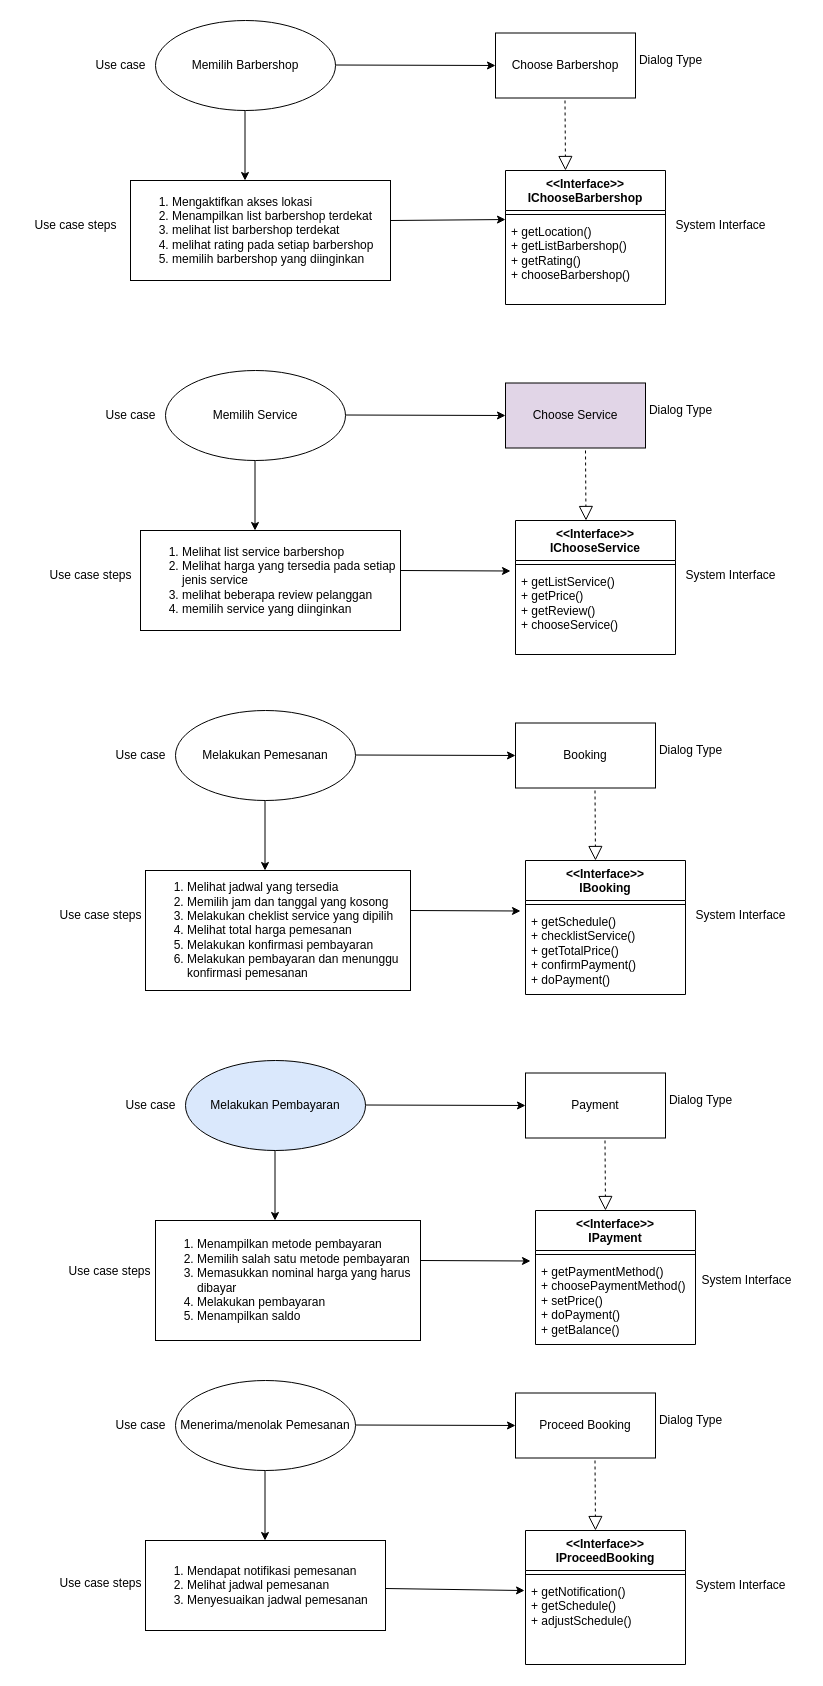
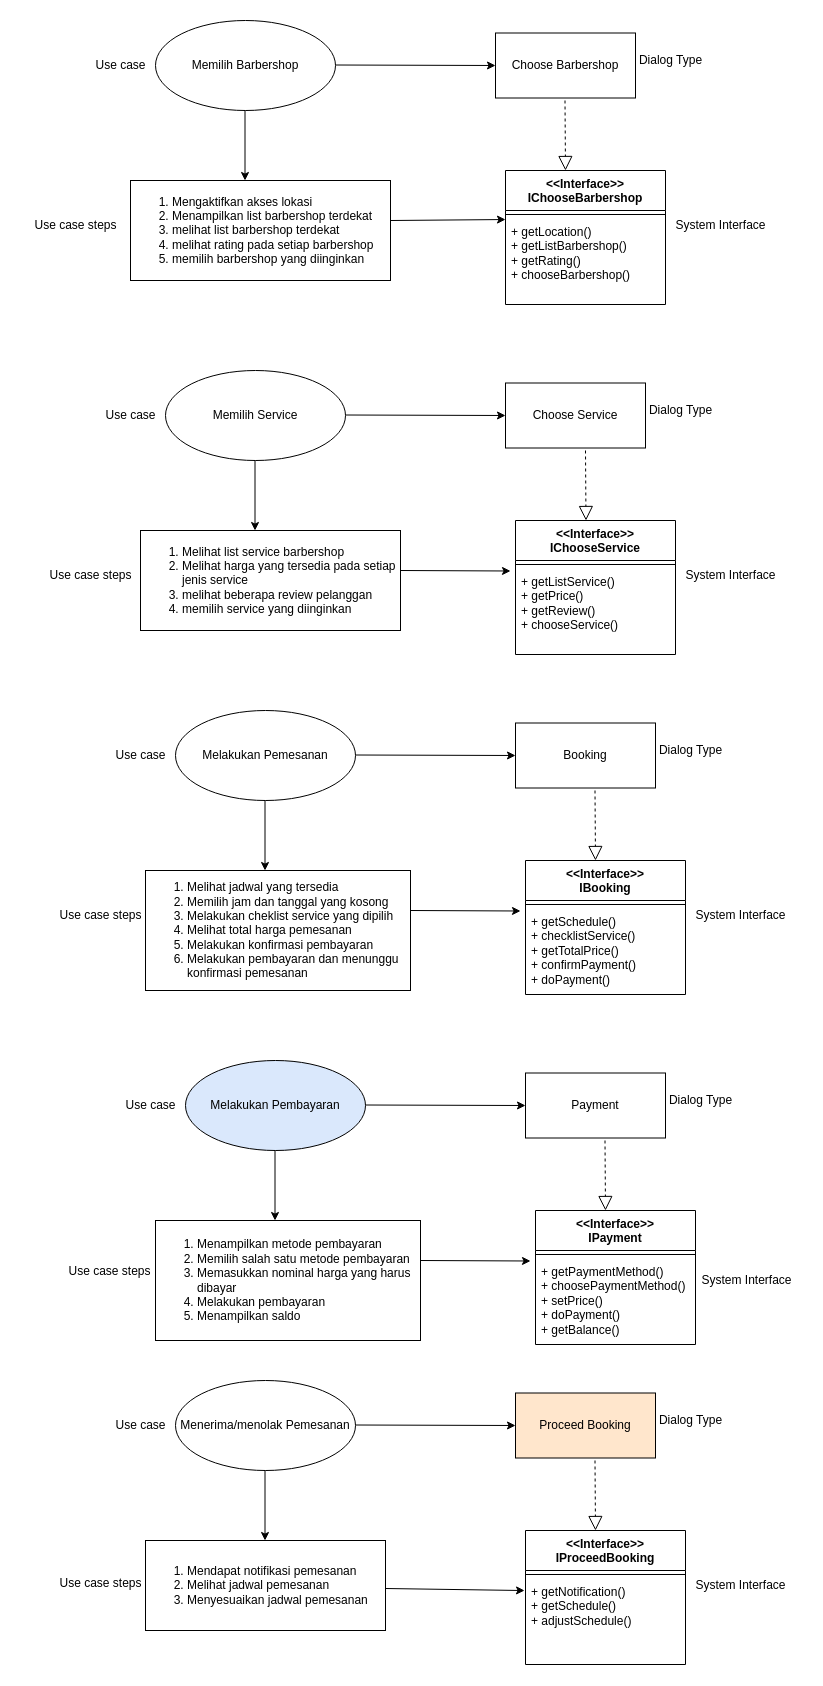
  <mxCell id="0" />
  <mxCell id="1" parent="0" />
  <mxCell id="2" value="Memilih Barbershop" style="ellipse;whiteSpace=wrap;html=1;" parent="1" vertex="1"><mxGeometry x="155" y="20" width="180" height="90" as="geometry" /></mxCell>
  <mxCell id="3" value="" style="endArrow=classic;html=1;rounded=0;" parent="1" edge="1"><mxGeometry width="50" height="50" relative="1" as="geometry"><mxPoint x="335" y="64.5" as="sourcePoint" /><mxPoint x="495" y="65" as="targetPoint" /></mxGeometry></mxCell>
  <mxCell id="4" value="Choose Barbershop" style="rounded=0;whiteSpace=wrap;html=1;" parent="1" vertex="1"><mxGeometry x="495" y="32.5" width="140" height="65" as="geometry" /></mxCell>
  <mxCell id="5" value="" style="endArrow=classic;html=1;rounded=0;" parent="1" edge="1"><mxGeometry width="50" height="50" relative="1" as="geometry"><mxPoint x="244.5" y="110" as="sourcePoint" /><mxPoint x="244.5" y="180" as="targetPoint" /></mxGeometry></mxCell>
  <mxCell id="6" value="&lt;ol&gt;&lt;li&gt;Mengaktifkan akses lokasi&lt;/li&gt;&lt;li&gt;Menampilkan list barbershop terdekat&lt;/li&gt;&lt;li&gt;melihat list barbershop terdekat&lt;/li&gt;&lt;li&gt;melihat rating pada setiap barbershop&lt;/li&gt;&lt;li&gt;memilih barbershop yang diinginkan&amp;nbsp;&lt;/li&gt;&lt;/ol&gt;" style="rounded=0;whiteSpace=wrap;html=1;align=left;" parent="1" vertex="1"><mxGeometry x="130" y="180" width="260" height="100" as="geometry" /></mxCell>
  <mxCell id="7" value="" style="endArrow=classic;html=1;rounded=0;entryX=0;entryY=0.012;entryDx=0;entryDy=0;entryPerimeter=0;" parent="1" edge="1" target="13"><mxGeometry width="50" height="50" relative="1" as="geometry"><mxPoint x="390" y="220" as="sourcePoint" /><mxPoint x="500" y="220.5" as="targetPoint" /></mxGeometry></mxCell>
  <mxCell id="8" value="Use case" style="text;html=1;align=center;verticalAlign=middle;resizable=0;points=[];autosize=1;strokeColor=none;fillColor=none;" parent="1" vertex="1"><mxGeometry x="85" y="50" width="70" height="30" as="geometry" /></mxCell>
  <mxCell id="9" value="Dialog Type" style="text;html=1;align=center;verticalAlign=middle;resizable=0;points=[];autosize=1;strokeColor=none;fillColor=none;" parent="1" vertex="1"><mxGeometry x="625" y="45" width="90" height="30" as="geometry" /></mxCell>
  <mxCell id="10" value="Use case steps" style="text;html=1;align=center;verticalAlign=middle;resizable=0;points=[];autosize=1;strokeColor=none;fillColor=none;" parent="1" vertex="1"><mxGeometry x="20" y="210" width="110" height="30" as="geometry" /></mxCell>
  <mxCell id="11" value="&amp;lt;&amp;lt;Interface&amp;gt;&amp;gt;&lt;br&gt;IChooseBarbershop" style="swimlane;fontStyle=1;align=center;verticalAlign=top;childLayout=stackLayout;horizontal=1;startSize=40;horizontalStack=0;resizeParent=1;resizeParentMax=0;resizeLast=0;collapsible=1;marginBottom=0;whiteSpace=wrap;html=1;" parent="1" vertex="1"><mxGeometry x="505" y="170" width="160" height="134" as="geometry" /></mxCell>
  <mxCell id="12" value="" style="line;strokeWidth=1;fillColor=none;align=left;verticalAlign=middle;spacingTop=-1;spacingLeft=3;spacingRight=3;rotatable=0;labelPosition=right;points=[];portConstraint=eastwest;strokeColor=inherit;" parent="11" vertex="1"><mxGeometry y="40" width="160" height="8" as="geometry" /></mxCell>
  <mxCell id="13" value="+ getLocation()&lt;br&gt;+ getListBarbershop()&lt;br&gt;+ getRating()&lt;br&gt;+ chooseBarbershop()" style="text;strokeColor=none;fillColor=none;align=left;verticalAlign=top;spacingLeft=4;spacingRight=4;overflow=hidden;rotatable=0;points=[[0,0.5],[1,0.5]];portConstraint=eastwest;whiteSpace=wrap;html=1;" parent="11" vertex="1"><mxGeometry y="48" width="160" height="86" as="geometry" /></mxCell>
  <mxCell id="14" value="System Interface" style="text;html=1;align=center;verticalAlign=middle;resizable=0;points=[];autosize=1;strokeColor=none;fillColor=none;" parent="1" vertex="1"><mxGeometry x="665" y="210" width="110" height="30" as="geometry" /></mxCell>
  <mxCell id="15" value="Memilih Service" style="ellipse;whiteSpace=wrap;html=1;" parent="1" vertex="1"><mxGeometry x="165" y="370" width="180" height="90" as="geometry" /></mxCell>
  <mxCell id="16" value="" style="endArrow=classic;html=1;rounded=0;" parent="1" edge="1"><mxGeometry width="50" height="50" relative="1" as="geometry"><mxPoint x="345" y="414.5" as="sourcePoint" /><mxPoint x="505" y="415" as="targetPoint" /></mxGeometry></mxCell>
- <mxCell id="17" value="Choose Service" style="rounded=0;whiteSpace=wrap;html=1;fillColor=#e1d5e7;" parent="1" vertex="1"><mxGeometry x="505" y="382.5" width="140" height="65" as="geometry" /></mxCell>
+ <mxCell id="17" value="Choose Service" style="rounded=0;whiteSpace=wrap;html=1;" parent="1" vertex="1"><mxGeometry x="505" y="382.5" width="140" height="65" as="geometry" /></mxCell>
  <mxCell id="18" value="" style="endArrow=classic;html=1;rounded=0;" parent="1" edge="1"><mxGeometry width="50" height="50" relative="1" as="geometry"><mxPoint x="254.5" y="460" as="sourcePoint" /><mxPoint x="254.5" y="530" as="targetPoint" /></mxGeometry></mxCell>
  <mxCell id="19" value="&lt;ol&gt;&lt;li&gt;Melihat list service barbershop&lt;/li&gt;&lt;li&gt;Melihat harga yang tersedia pada setiap jenis service&lt;/li&gt;&lt;li&gt;melihat beberapa review pelanggan&lt;/li&gt;&lt;li&gt;memilih service yang diinginkan&amp;nbsp;&lt;/li&gt;&lt;/ol&gt;" style="rounded=0;whiteSpace=wrap;html=1;align=left;" parent="1" vertex="1"><mxGeometry x="140" y="530" width="260" height="100" as="geometry" /></mxCell>
  <mxCell id="20" value="" style="endArrow=classic;html=1;rounded=0;" parent="1" edge="1"><mxGeometry width="50" height="50" relative="1" as="geometry"><mxPoint x="400" y="570" as="sourcePoint" /><mxPoint x="510" y="570.5" as="targetPoint" /></mxGeometry></mxCell>
  <mxCell id="21" value="Use case" style="text;html=1;align=center;verticalAlign=middle;resizable=0;points=[];autosize=1;strokeColor=none;fillColor=none;" parent="1" vertex="1"><mxGeometry x="95" y="400" width="70" height="30" as="geometry" /></mxCell>
  <mxCell id="22" value="Dialog Type" style="text;html=1;align=center;verticalAlign=middle;resizable=0;points=[];autosize=1;strokeColor=none;fillColor=none;" parent="1" vertex="1"><mxGeometry x="635" y="395" width="90" height="30" as="geometry" /></mxCell>
  <mxCell id="23" value="Use case steps" style="text;html=1;align=center;verticalAlign=middle;resizable=0;points=[];autosize=1;strokeColor=none;fillColor=none;" parent="1" vertex="1"><mxGeometry x="35" y="560" width="110" height="30" as="geometry" /></mxCell>
  <mxCell id="24" value="&amp;lt;&amp;lt;Interface&amp;gt;&amp;gt;&lt;br&gt;IChooseService" style="swimlane;fontStyle=1;align=center;verticalAlign=top;childLayout=stackLayout;horizontal=1;startSize=40;horizontalStack=0;resizeParent=1;resizeParentMax=0;resizeLast=0;collapsible=1;marginBottom=0;whiteSpace=wrap;html=1;" parent="1" vertex="1"><mxGeometry x="515" y="520" width="160" height="134" as="geometry" /></mxCell>
  <mxCell id="25" value="" style="line;strokeWidth=1;fillColor=none;align=left;verticalAlign=middle;spacingTop=-1;spacingLeft=3;spacingRight=3;rotatable=0;labelPosition=right;points=[];portConstraint=eastwest;strokeColor=inherit;" parent="24" vertex="1"><mxGeometry y="40" width="160" height="8" as="geometry" /></mxCell>
  <mxCell id="26" value="+ getListService()&lt;br&gt;+ getPrice()&lt;br&gt;+ getReview()&lt;br&gt;+ chooseService()" style="text;strokeColor=none;fillColor=none;align=left;verticalAlign=top;spacingLeft=4;spacingRight=4;overflow=hidden;rotatable=0;points=[[0,0.5],[1,0.5]];portConstraint=eastwest;whiteSpace=wrap;html=1;" parent="24" vertex="1"><mxGeometry y="48" width="160" height="86" as="geometry" /></mxCell>
  <mxCell id="27" value="System Interface" style="text;html=1;align=center;verticalAlign=middle;resizable=0;points=[];autosize=1;strokeColor=none;fillColor=none;" parent="1" vertex="1"><mxGeometry x="675" y="560" width="110" height="30" as="geometry" /></mxCell>
  <mxCell id="28" value="Melakukan Pemesanan" style="ellipse;whiteSpace=wrap;html=1;" vertex="1" parent="1"><mxGeometry x="175" y="710" width="180" height="90" as="geometry" /></mxCell>
  <mxCell id="29" value="" style="endArrow=classic;html=1;rounded=0;" edge="1" parent="1"><mxGeometry width="50" height="50" relative="1" as="geometry"><mxPoint x="355" y="754.5" as="sourcePoint" /><mxPoint x="515" y="755" as="targetPoint" /></mxGeometry></mxCell>
  <mxCell id="30" value="Booking" style="rounded=0;whiteSpace=wrap;html=1;" vertex="1" parent="1"><mxGeometry x="515" y="722.5" width="140" height="65" as="geometry" /></mxCell>
  <mxCell id="31" value="" style="endArrow=classic;html=1;rounded=0;" edge="1" parent="1"><mxGeometry width="50" height="50" relative="1" as="geometry"><mxPoint x="264.5" y="800" as="sourcePoint" /><mxPoint x="264.5" y="870" as="targetPoint" /></mxGeometry></mxCell>
  <mxCell id="32" value="&lt;ol&gt;&lt;li&gt;Melihat jadwal yang tersedia&lt;/li&gt;&lt;li&gt;Memilih jam dan tanggal yang kosong&lt;/li&gt;&lt;li&gt;Melakukan cheklist service yang dipilih&lt;/li&gt;&lt;li&gt;Melihat total harga pemesanan&lt;/li&gt;&lt;li&gt;Melakukan konfirmasi pembayaran&lt;/li&gt;&lt;li&gt;Melakukan pembayaran dan menunggu konfirmasi pemesanan&lt;/li&gt;&lt;/ol&gt;" style="rounded=0;whiteSpace=wrap;html=1;align=left;" vertex="1" parent="1"><mxGeometry x="145" y="870" width="265" height="120" as="geometry" /></mxCell>
  <mxCell id="33" value="" style="endArrow=classic;html=1;rounded=0;" edge="1" parent="1"><mxGeometry width="50" height="50" relative="1" as="geometry"><mxPoint x="410" y="910" as="sourcePoint" /><mxPoint x="520" y="910.5" as="targetPoint" /></mxGeometry></mxCell>
  <mxCell id="34" value="Use case" style="text;html=1;align=center;verticalAlign=middle;resizable=0;points=[];autosize=1;strokeColor=none;fillColor=none;" vertex="1" parent="1"><mxGeometry x="105" y="740" width="70" height="30" as="geometry" /></mxCell>
  <mxCell id="35" value="Dialog Type" style="text;html=1;align=center;verticalAlign=middle;resizable=0;points=[];autosize=1;strokeColor=none;fillColor=none;" vertex="1" parent="1"><mxGeometry x="645" y="735" width="90" height="30" as="geometry" /></mxCell>
  <mxCell id="36" value="&amp;lt;&amp;lt;Interface&amp;gt;&amp;gt;&lt;br&gt;IBooking" style="swimlane;fontStyle=1;align=center;verticalAlign=top;childLayout=stackLayout;horizontal=1;startSize=40;horizontalStack=0;resizeParent=1;resizeParentMax=0;resizeLast=0;collapsible=1;marginBottom=0;whiteSpace=wrap;html=1;" vertex="1" parent="1"><mxGeometry x="525" y="860" width="160" height="134" as="geometry" /></mxCell>
  <mxCell id="37" value="" style="line;strokeWidth=1;fillColor=none;align=left;verticalAlign=middle;spacingTop=-1;spacingLeft=3;spacingRight=3;rotatable=0;labelPosition=right;points=[];portConstraint=eastwest;strokeColor=inherit;" vertex="1" parent="36"><mxGeometry y="40" width="160" height="8" as="geometry" /></mxCell>
  <mxCell id="38" value="+ getSchedule()&lt;br&gt;+ checklistService()&lt;br&gt;+ getTotalPrice()&lt;br&gt;+ confirmPayment()&lt;br&gt;+ doPayment()" style="text;strokeColor=none;fillColor=none;align=left;verticalAlign=top;spacingLeft=4;spacingRight=4;overflow=hidden;rotatable=0;points=[[0,0.5],[1,0.5]];portConstraint=eastwest;whiteSpace=wrap;html=1;" vertex="1" parent="36"><mxGeometry y="48" width="160" height="86" as="geometry" /></mxCell>
  <mxCell id="39" value="System Interface" style="text;html=1;align=center;verticalAlign=middle;resizable=0;points=[];autosize=1;strokeColor=none;fillColor=none;" vertex="1" parent="1"><mxGeometry x="685" y="900" width="110" height="30" as="geometry" /></mxCell>
  <mxCell id="40" value="Use case steps" style="text;html=1;align=center;verticalAlign=middle;resizable=0;points=[];autosize=1;strokeColor=none;fillColor=none;" vertex="1" parent="1"><mxGeometry x="45" y="900" width="110" height="30" as="geometry" /></mxCell>
  <mxCell id="41" value="" style="endArrow=block;dashed=1;endFill=0;endSize=12;html=1;rounded=0;entryX=0.381;entryY=-0.03;entryDx=0;entryDy=0;entryPerimeter=0;" edge="1" parent="1"><mxGeometry width="160" relative="1" as="geometry"><mxPoint x="585" y="450" as="sourcePoint" /><mxPoint x="585.5" y="520" as="targetPoint" /><Array as="points" /></mxGeometry></mxCell>
  <mxCell id="42" value="" style="endArrow=block;dashed=1;endFill=0;endSize=12;html=1;rounded=0;entryX=0.381;entryY=-0.03;entryDx=0;entryDy=0;entryPerimeter=0;" edge="1" parent="1"><mxGeometry width="160" relative="1" as="geometry"><mxPoint x="594.5" y="790" as="sourcePoint" /><mxPoint x="595" y="860" as="targetPoint" /><Array as="points" /></mxGeometry></mxCell>
  <mxCell id="43" value="" style="endArrow=block;dashed=1;endFill=0;endSize=12;html=1;rounded=0;entryX=0.381;entryY=-0.03;entryDx=0;entryDy=0;entryPerimeter=0;" edge="1" parent="1"><mxGeometry width="160" relative="1" as="geometry"><mxPoint x="564.5" y="100" as="sourcePoint" /><mxPoint x="565" y="170" as="targetPoint" /><Array as="points" /></mxGeometry></mxCell>
  <mxCell id="44" value="Melakukan Pembayaran" style="ellipse;whiteSpace=wrap;html=1;fillColor=#dae8fc;" vertex="1" parent="1"><mxGeometry x="185" y="1060" width="180" height="90" as="geometry" /></mxCell>
  <mxCell id="45" value="" style="endArrow=classic;html=1;rounded=0;" edge="1" parent="1"><mxGeometry width="50" height="50" relative="1" as="geometry"><mxPoint x="365" y="1104.5" as="sourcePoint" /><mxPoint x="525" y="1105" as="targetPoint" /></mxGeometry></mxCell>
  <mxCell id="46" value="Payment" style="rounded=0;whiteSpace=wrap;html=1;" vertex="1" parent="1"><mxGeometry x="525" y="1072.5" width="140" height="65" as="geometry" /></mxCell>
  <mxCell id="47" value="" style="endArrow=classic;html=1;rounded=0;" edge="1" parent="1"><mxGeometry width="50" height="50" relative="1" as="geometry"><mxPoint x="274.5" y="1150" as="sourcePoint" /><mxPoint x="274.5" y="1220" as="targetPoint" /></mxGeometry></mxCell>
  <mxCell id="48" value="&lt;ol&gt;&lt;li&gt;Menampilkan metode pembayaran&lt;/li&gt;&lt;li&gt;Memilih salah satu metode pembayaran&lt;/li&gt;&lt;li&gt;Memasukkan nominal harga yang harus dibayar&lt;/li&gt;&lt;li&gt;Melakukan pembayaran&lt;/li&gt;&lt;li&gt;Menampilkan saldo&lt;/li&gt;&lt;/ol&gt;" style="rounded=0;whiteSpace=wrap;html=1;align=left;" vertex="1" parent="1"><mxGeometry x="155" y="1220" width="265" height="120" as="geometry" /></mxCell>
  <mxCell id="49" value="" style="endArrow=classic;html=1;rounded=0;" edge="1" parent="1"><mxGeometry width="50" height="50" relative="1" as="geometry"><mxPoint x="420" y="1260" as="sourcePoint" /><mxPoint x="530" y="1260.5" as="targetPoint" /></mxGeometry></mxCell>
  <mxCell id="50" value="Use case" style="text;html=1;align=center;verticalAlign=middle;resizable=0;points=[];autosize=1;strokeColor=none;fillColor=none;" vertex="1" parent="1"><mxGeometry x="115" y="1090" width="70" height="30" as="geometry" /></mxCell>
  <mxCell id="51" value="Dialog Type" style="text;html=1;align=center;verticalAlign=middle;resizable=0;points=[];autosize=1;strokeColor=none;fillColor=none;" vertex="1" parent="1"><mxGeometry x="655" y="1085" width="90" height="30" as="geometry" /></mxCell>
  <mxCell id="52" value="&amp;lt;&amp;lt;Interface&amp;gt;&amp;gt;&lt;br&gt;IPayment" style="swimlane;fontStyle=1;align=center;verticalAlign=top;childLayout=stackLayout;horizontal=1;startSize=40;horizontalStack=0;resizeParent=1;resizeParentMax=0;resizeLast=0;collapsible=1;marginBottom=0;whiteSpace=wrap;html=1;" vertex="1" parent="1"><mxGeometry x="535" y="1210" width="160" height="134" as="geometry" /></mxCell>
  <mxCell id="53" value="" style="line;strokeWidth=1;fillColor=none;align=left;verticalAlign=middle;spacingTop=-1;spacingLeft=3;spacingRight=3;rotatable=0;labelPosition=right;points=[];portConstraint=eastwest;strokeColor=inherit;" vertex="1" parent="52"><mxGeometry y="40" width="160" height="8" as="geometry" /></mxCell>
  <mxCell id="54" value="+ getPaymentMethod()&lt;br&gt;+ choosePaymentMethod()&lt;br&gt;+ setPrice()&lt;br&gt;+ doPayment()&lt;br&gt;+ getBalance()" style="text;strokeColor=none;fillColor=none;align=left;verticalAlign=top;spacingLeft=4;spacingRight=4;overflow=hidden;rotatable=0;points=[[0,0.5],[1,0.5]];portConstraint=eastwest;whiteSpace=wrap;html=1;" vertex="1" parent="52"><mxGeometry y="48" width="160" height="86" as="geometry" /></mxCell>
  <mxCell id="55" value="System Interface" style="text;html=1;align=center;verticalAlign=middle;resizable=0;points=[];autosize=1;strokeColor=none;fillColor=none;" vertex="1" parent="1"><mxGeometry x="691" y="1265" width="110" height="30" as="geometry" /></mxCell>
  <mxCell id="56" value="" style="endArrow=block;dashed=1;endFill=0;endSize=12;html=1;rounded=0;entryX=0.381;entryY=-0.03;entryDx=0;entryDy=0;entryPerimeter=0;" edge="1" parent="1"><mxGeometry width="160" relative="1" as="geometry"><mxPoint x="604.5" y="1140" as="sourcePoint" /><mxPoint x="605" y="1210" as="targetPoint" /><Array as="points" /></mxGeometry></mxCell>
  <mxCell id="57" value="Menerima/menolak Pemesanan" style="ellipse;whiteSpace=wrap;html=1;" vertex="1" parent="1"><mxGeometry x="175" y="1380" width="180" height="90" as="geometry" /></mxCell>
  <mxCell id="58" value="" style="endArrow=classic;html=1;rounded=0;" edge="1" parent="1"><mxGeometry width="50" height="50" relative="1" as="geometry"><mxPoint x="355" y="1424.5" as="sourcePoint" /><mxPoint x="515" y="1425" as="targetPoint" /></mxGeometry></mxCell>
- <mxCell id="59" value="Proceed Booking" style="rounded=0;whiteSpace=wrap;html=1;" vertex="1" parent="1"><mxGeometry x="515" y="1392.5" width="140" height="65" as="geometry" /></mxCell>
+ <mxCell id="59" value="Proceed Booking" style="rounded=0;whiteSpace=wrap;html=1;fillColor=#ffe6cc;" vertex="1" parent="1"><mxGeometry x="515" y="1392.5" width="140" height="65" as="geometry" /></mxCell>
  <mxCell id="60" value="" style="endArrow=classic;html=1;rounded=0;" edge="1" parent="1"><mxGeometry width="50" height="50" relative="1" as="geometry"><mxPoint x="264.5" y="1470" as="sourcePoint" /><mxPoint x="264.5" y="1540" as="targetPoint" /></mxGeometry></mxCell>
  <mxCell id="61" value="&lt;ol&gt;&lt;li&gt;Mendapat notifikasi pemesanan&lt;/li&gt;&lt;li&gt;Melihat jadwal pemesanan&lt;/li&gt;&lt;li&gt;Menyesuaikan jadwal pemesanan&lt;/li&gt;&lt;/ol&gt;" style="rounded=0;whiteSpace=wrap;html=1;align=left;" vertex="1" parent="1"><mxGeometry x="145" y="1540" width="240" height="90" as="geometry" /></mxCell>
  <mxCell id="62" value="Use case" style="text;html=1;align=center;verticalAlign=middle;resizable=0;points=[];autosize=1;strokeColor=none;fillColor=none;" vertex="1" parent="1"><mxGeometry x="105" y="1410" width="70" height="30" as="geometry" /></mxCell>
  <mxCell id="63" value="Dialog Type" style="text;html=1;align=center;verticalAlign=middle;resizable=0;points=[];autosize=1;strokeColor=none;fillColor=none;" vertex="1" parent="1"><mxGeometry x="645" y="1405" width="90" height="30" as="geometry" /></mxCell>
  <mxCell id="64" value="&amp;lt;&amp;lt;Interface&amp;gt;&amp;gt;&lt;br&gt;IProceedBooking" style="swimlane;fontStyle=1;align=center;verticalAlign=top;childLayout=stackLayout;horizontal=1;startSize=40;horizontalStack=0;resizeParent=1;resizeParentMax=0;resizeLast=0;collapsible=1;marginBottom=0;whiteSpace=wrap;html=1;" vertex="1" parent="1"><mxGeometry x="525" y="1530" width="160" height="134" as="geometry" /></mxCell>
  <mxCell id="65" value="" style="line;strokeWidth=1;fillColor=none;align=left;verticalAlign=middle;spacingTop=-1;spacingLeft=3;spacingRight=3;rotatable=0;labelPosition=right;points=[];portConstraint=eastwest;strokeColor=inherit;" vertex="1" parent="64"><mxGeometry y="40" width="160" height="8" as="geometry" /></mxCell>
  <mxCell id="66" value="+ getNotification()&lt;br&gt;+ getSchedule()&lt;br&gt;+ adjustSchedule()&lt;br&gt;" style="text;strokeColor=none;fillColor=none;align=left;verticalAlign=top;spacingLeft=4;spacingRight=4;overflow=hidden;rotatable=0;points=[[0,0.5],[1,0.5]];portConstraint=eastwest;whiteSpace=wrap;html=1;" vertex="1" parent="64"><mxGeometry y="48" width="160" height="86" as="geometry" /></mxCell>
  <mxCell id="67" value="System Interface" style="text;html=1;align=center;verticalAlign=middle;resizable=0;points=[];autosize=1;strokeColor=none;fillColor=none;" vertex="1" parent="1"><mxGeometry x="685" y="1570" width="110" height="30" as="geometry" /></mxCell>
  <mxCell id="68" value="" style="endArrow=block;dashed=1;endFill=0;endSize=12;html=1;rounded=0;entryX=0.381;entryY=-0.03;entryDx=0;entryDy=0;entryPerimeter=0;" edge="1" parent="1"><mxGeometry width="160" relative="1" as="geometry"><mxPoint x="594.5" y="1460" as="sourcePoint" /><mxPoint x="595" y="1530" as="targetPoint" /><Array as="points" /></mxGeometry></mxCell>
  <mxCell id="69" value="Use case steps" style="text;html=1;align=center;verticalAlign=middle;resizable=0;points=[];autosize=1;strokeColor=none;fillColor=none;" vertex="1" parent="1"><mxGeometry x="59" y="1258" width="100" height="26" as="geometry" /></mxCell>
  <mxCell id="70" value="Use case steps" style="text;html=1;align=center;verticalAlign=middle;resizable=0;points=[];autosize=1;strokeColor=none;fillColor=none;" vertex="1" parent="1"><mxGeometry x="50" y="1570" width="100" height="26" as="geometry" /></mxCell>
  <mxCell id="71" value="" style="endArrow=classic;html=1;rounded=0;entryX=-0.006;entryY=0.14;entryDx=0;entryDy=0;entryPerimeter=0;" edge="1" parent="1" target="66"><mxGeometry width="50" height="50" relative="1" as="geometry"><mxPoint x="385" y="1588" as="sourcePoint" /><mxPoint x="495" y="1588.5" as="targetPoint" /></mxGeometry></mxCell>
